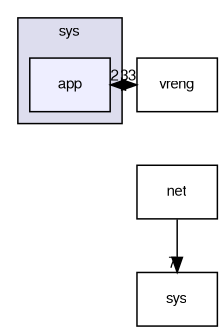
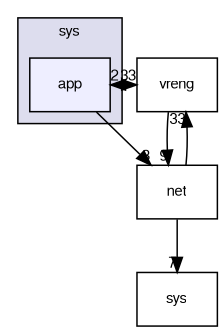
  digraph {
    compound=true
    node [fontname=FreeSans fontsize=10 shape=box]
    edge [headlabel=33 labeldistance=1.5 labelfontname=FreeSans labelfontsize=10]
    n1 [fillcolor="#eeeeff" label=app pencolor=black style=filled]
    n2 [label=vreng]
    n3 [label=net]
    n4 [label=sys]
    subgraph cluster_1 {
      bgcolor="#ddddee"
      fontname=FreeSans
      fontsize=10
      label=sys
      pencolor=black
      n1
    }
    n1 -> n2
+   n1 -> n3 [headlabel=3]
    n2 -> n1 [headlabel=2]
+   n2 -> n3 [headlabel=9]
+   n3 -> n2
    n3 -> n4 [headlabel=7]
  }
